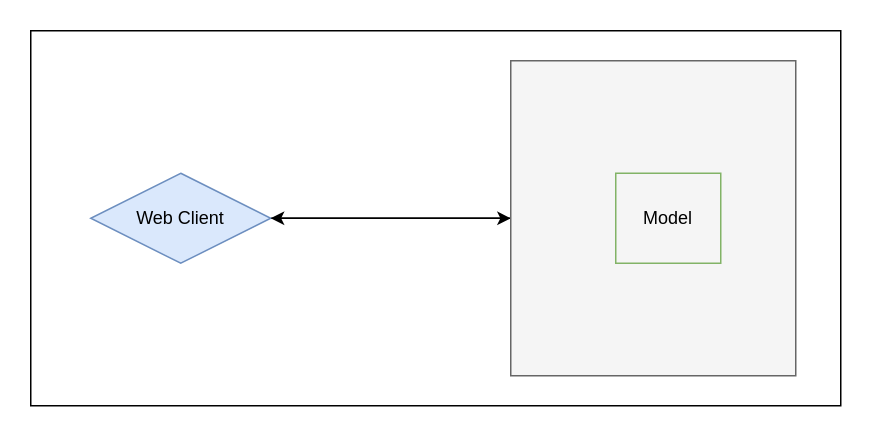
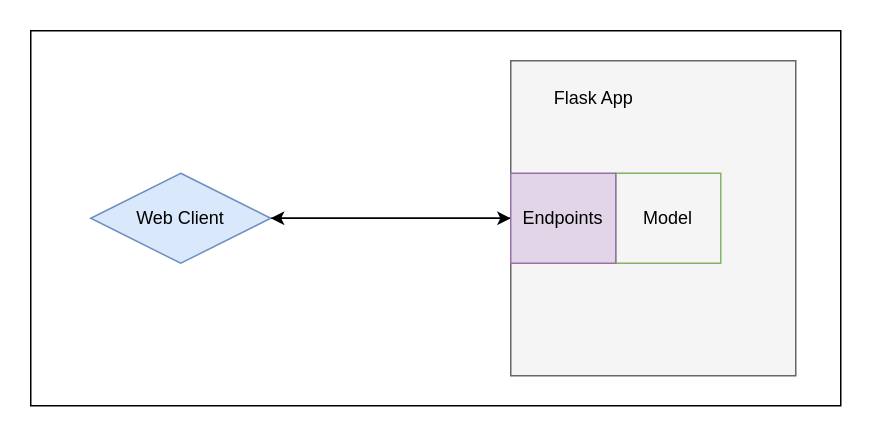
  <mxCell id="0" />
  <mxCell id="1" parent="0" />
  <mxCell id="2" style="edgeStyle=orthogonalEdgeStyle;rounded=0;orthogonalLoop=1;jettySize=auto;html=1;entryX=0;entryY=0.5;entryDx=0;entryDy=0;" parent="1" source="3" target="5" edge="1"><mxGeometry relative="1" as="geometry" /></mxCell>
  <mxCell id="3" value="Web Client" style="rhombus;whiteSpace=wrap;html=1;fillColor=#dae8fc;strokeColor=#6c8ebf;" parent="1" vertex="1"><mxGeometry x="60" y="115" width="120" height="60" as="geometry" /></mxCell>
  <mxCell id="4" style="edgeStyle=orthogonalEdgeStyle;rounded=0;orthogonalLoop=1;jettySize=auto;html=1;" parent="1" source="5" target="3" edge="1"><mxGeometry relative="1" as="geometry" /></mxCell>
  <mxCell id="5" value="" style="rounded=0;whiteSpace=wrap;html=1;fillColor=#f5f5f5;strokeColor=#666666;fontColor=#333333;" parent="1" vertex="1"><mxGeometry x="340" y="40" width="190" height="210" as="geometry" /></mxCell>
  <mxCell id="6" value="Model" style="rounded=0;whiteSpace=wrap;html=1;fillColor=#f5f5f5;strokeColor=#82b366;" parent="1" vertex="1"><mxGeometry x="410" y="115" width="70" height="60" as="geometry" /></mxCell>
+ <mxCell id="7" value="Endpoints" style="rounded=0;whiteSpace=wrap;html=1;fillColor=#e1d5e7;strokeColor=#9673a6;" parent="1" vertex="1"><mxGeometry x="340" y="115" width="70" height="60" as="geometry" /></mxCell>
+ <mxCell id="8" value="Flask App" style="text;html=1;align=center;verticalAlign=middle;resizable=0;points=[];autosize=1;" parent="1" vertex="1"><mxGeometry x="360" y="55" width="70" height="20" as="geometry" /></mxCell>
  <mxCell id="9" value="" style="rounded=0;whiteSpace=wrap;html=1;fillColor=none;" vertex="1" parent="1"><mxGeometry x="20" y="20" width="540" height="250" as="geometry" /></mxCell>
